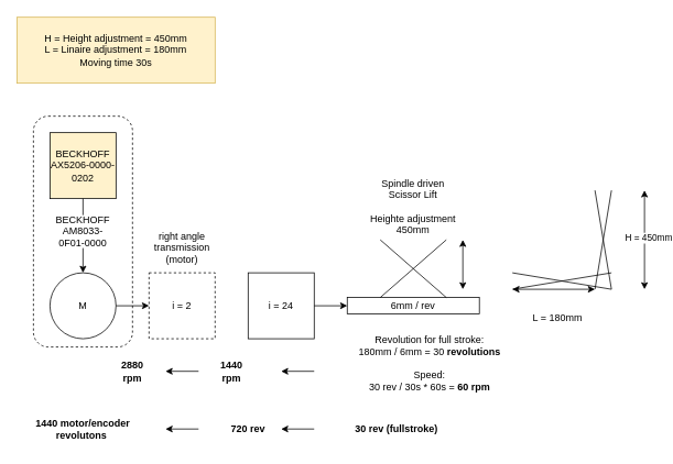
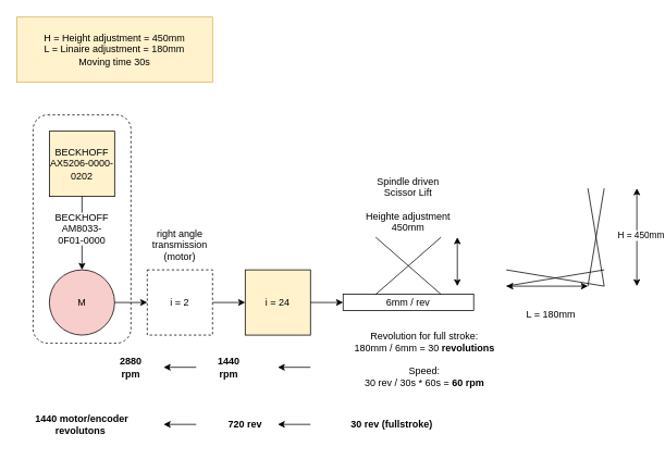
  <mxCell id="0" />
  <mxCell id="1" parent="0" />
  <mxCell id="2" value="&lt;div style=&quot;&quot;&gt;&lt;br&gt;&lt;/div&gt;" style="rounded=1;whiteSpace=wrap;html=1;dashed=1;fillColor=none;align=center;" parent="1" vertex="1"><mxGeometry x="40" y="140" width="120" height="280" as="geometry" /></mxCell>
  <mxCell id="3" value="H = Height adjustment = 450mm&lt;div&gt;L = Linaire adjustment = 180mm&lt;/div&gt;&lt;div&gt;Moving time 30s&lt;/div&gt;" style="text;html=1;align=center;verticalAlign=middle;whiteSpace=wrap;rounded=0;fillColor=#fff2cc;strokeColor=#d6b656;" parent="1" vertex="1"><mxGeometry x="20" y="20" width="240" height="80" as="geometry" /></mxCell>
  <mxCell id="4" value="i = 2" style="whiteSpace=wrap;html=1;aspect=fixed;dashed=1;" parent="1" vertex="1"><mxGeometry x="180" y="330" width="80" height="80" as="geometry" /></mxCell>
- <mxCell id="5" value="i = 24" style="whiteSpace=wrap;html=1;aspect=fixed;" parent="1" vertex="1"><mxGeometry x="300" y="330" width="80" height="80" as="geometry" /></mxCell>
- <mxCell id="6" value="M" style="ellipse;whiteSpace=wrap;html=1;aspect=fixed;" parent="1" vertex="1"><mxGeometry x="60" y="330" width="80" height="80" as="geometry" /></mxCell>
+ <mxCell id="5" value="i = 24" style="whiteSpace=wrap;html=1;aspect=fixed;fillColor=#fff2cc;" parent="1" vertex="1"><mxGeometry x="300" y="330" width="80" height="80" as="geometry" /></mxCell>
+ <mxCell id="6" value="M" style="ellipse;whiteSpace=wrap;html=1;aspect=fixed;fillColor=#f8cecc;" parent="1" vertex="1"><mxGeometry x="60" y="330" width="80" height="80" as="geometry" /></mxCell>
  <mxCell id="7" value="" style="endArrow=classic;html=1;rounded=0;exitX=1;exitY=0.5;exitDx=0;exitDy=0;entryX=0;entryY=0.5;entryDx=0;entryDy=0;" parent="1" source="6" target="4" edge="1"><mxGeometry width="50" height="50" relative="1" as="geometry"><mxPoint x="300" y="310" as="sourcePoint" /><mxPoint x="350" y="260" as="targetPoint" /></mxGeometry></mxCell>
+ <mxCell id="8" value="" style="endArrow=classic;html=1;rounded=0;exitX=1;exitY=0.5;exitDx=0;exitDy=0;entryX=0;entryY=0.5;entryDx=0;entryDy=0;" parent="1" source="4" target="5" edge="1"><mxGeometry width="50" height="50" relative="1" as="geometry"><mxPoint x="150" y="380" as="sourcePoint" /><mxPoint x="190" y="380" as="targetPoint" /></mxGeometry></mxCell>
  <mxCell id="9" value="&lt;div&gt;right angle transmission (motor)&lt;/div&gt;" style="text;html=1;align=center;verticalAlign=middle;whiteSpace=wrap;rounded=0;" parent="1" vertex="1"><mxGeometry x="180" y="270" width="80" height="60" as="geometry" /></mxCell>
  <mxCell id="10" value="" style="endArrow=classic;html=1;rounded=0;exitX=1;exitY=0.5;exitDx=0;exitDy=0;" parent="1" source="5" edge="1"><mxGeometry width="50" height="50" relative="1" as="geometry"><mxPoint x="420" y="370" as="sourcePoint" /><mxPoint x="420" y="370" as="targetPoint" /></mxGeometry></mxCell>
  <mxCell id="11" value="6mm / rev" style="rounded=0;whiteSpace=wrap;html=1;" parent="1" vertex="1"><mxGeometry x="420" y="360" width="160" height="20" as="geometry" /></mxCell>
  <mxCell id="12" value="Spindle driven Scissor Lift&lt;div&gt;&lt;br&gt;&lt;/div&gt;&lt;div&gt;Heighte&amp;nbsp;adjustment 450mm&lt;br&gt;&lt;/div&gt;" style="text;html=1;align=center;verticalAlign=middle;whiteSpace=wrap;rounded=0;" parent="1" vertex="1"><mxGeometry x="440" y="210" width="120" height="80" as="geometry" /></mxCell>
  <mxCell id="13" value="" style="endArrow=none;html=1;rounded=0;" parent="1" edge="1"><mxGeometry width="50" height="50" relative="1" as="geometry"><mxPoint x="620" y="350" as="sourcePoint" /><mxPoint x="740" y="330" as="targetPoint" /></mxGeometry></mxCell>
  <mxCell id="14" value="" style="endArrow=none;html=1;rounded=0;" parent="1" edge="1"><mxGeometry width="50" height="50" relative="1" as="geometry"><mxPoint x="740" y="350" as="sourcePoint" /><mxPoint x="620" y="330" as="targetPoint" /></mxGeometry></mxCell>
  <mxCell id="15" value="" style="endArrow=classic;startArrow=classic;html=1;rounded=0;" parent="1" edge="1"><mxGeometry width="50" height="50" relative="1" as="geometry"><mxPoint x="780" y="350" as="sourcePoint" /><mxPoint x="780" y="230" as="targetPoint" /></mxGeometry></mxCell>
  <mxCell id="16" value="H = 450mm" style="edgeLabel;html=1;align=center;verticalAlign=middle;resizable=0;points=[];" parent="15" vertex="1" connectable="0"><mxGeometry x="0.05" y="-4" relative="1" as="geometry"><mxPoint as="offset" /></mxGeometry></mxCell>
  <mxCell id="17" value="" style="endArrow=classic;startArrow=classic;html=1;rounded=0;" parent="1" edge="1"><mxGeometry width="50" height="50" relative="1" as="geometry"><mxPoint x="620" y="350" as="sourcePoint" /><mxPoint x="720" y="350" as="targetPoint" /></mxGeometry></mxCell>
  <mxCell id="18" value="L = 180mm" style="text;html=1;align=center;verticalAlign=middle;whiteSpace=wrap;rounded=0;" parent="1" vertex="1"><mxGeometry x="630" y="370" width="90" height="30" as="geometry" /></mxCell>
  <mxCell id="19" value="" style="endArrow=none;html=1;rounded=0;" parent="1" edge="1"><mxGeometry width="50" height="50" relative="1" as="geometry"><mxPoint x="720" y="350" as="sourcePoint" /><mxPoint x="740" y="230" as="targetPoint" /></mxGeometry></mxCell>
  <mxCell id="20" value="" style="endArrow=none;html=1;rounded=0;" parent="1" edge="1"><mxGeometry width="50" height="50" relative="1" as="geometry"><mxPoint x="740" y="350" as="sourcePoint" /><mxPoint x="720" y="230" as="targetPoint" /></mxGeometry></mxCell>
  <mxCell id="21" value="Revolution for full stroke:&lt;div&gt;180mm / 6mm = 30&lt;b&gt;&amp;nbsp;revolutions&lt;/b&gt;&lt;br&gt;&lt;br&gt;Speed:&lt;/div&gt;&lt;div&gt;30 rev / 30s * 60s = &lt;b&gt;60&amp;nbsp;rpm&lt;/b&gt;&lt;/div&gt;" style="text;html=1;align=center;verticalAlign=middle;whiteSpace=wrap;rounded=0;" parent="1" vertex="1"><mxGeometry x="420" y="380" width="200" height="120" as="geometry" /></mxCell>
  <mxCell id="22" value="&lt;div&gt;&lt;b&gt;1440 rpm&lt;/b&gt;&lt;/div&gt;" style="text;html=1;align=center;verticalAlign=middle;whiteSpace=wrap;rounded=0;fontColor=#000000;" parent="1" vertex="1"><mxGeometry x="260" y="430" width="40" height="40" as="geometry" /></mxCell>
  <mxCell id="23" value="&lt;div&gt;&lt;b&gt;2880 rpm&lt;/b&gt;&lt;/div&gt;" style="text;html=1;align=center;verticalAlign=middle;whiteSpace=wrap;rounded=0;fontColor=#000000;" parent="1" vertex="1"><mxGeometry x="140" y="430" width="40" height="40" as="geometry" /></mxCell>
  <mxCell id="24" value="" style="endArrow=classic;html=1;rounded=0;" parent="1" edge="1"><mxGeometry width="50" height="50" relative="1" as="geometry"><mxPoint x="380" y="449.5" as="sourcePoint" /><mxPoint x="340" y="449.5" as="targetPoint" /></mxGeometry></mxCell>
  <mxCell id="25" value="" style="endArrow=classic;html=1;rounded=0;" parent="1" edge="1"><mxGeometry width="50" height="50" relative="1" as="geometry"><mxPoint x="240" y="449.5" as="sourcePoint" /><mxPoint x="200" y="449.5" as="targetPoint" /></mxGeometry></mxCell>
  <mxCell id="26" value="" style="endArrow=none;html=1;rounded=0;exitX=0.25;exitY=0;exitDx=0;exitDy=0;" parent="1" source="11" edge="1"><mxGeometry width="50" height="50" relative="1" as="geometry"><mxPoint x="520" y="360" as="sourcePoint" /><mxPoint x="540" y="290" as="targetPoint" /></mxGeometry></mxCell>
  <mxCell id="27" value="" style="endArrow=none;html=1;rounded=0;" parent="1" edge="1"><mxGeometry width="50" height="50" relative="1" as="geometry"><mxPoint x="540" y="360" as="sourcePoint" /><mxPoint x="460" y="290" as="targetPoint" /></mxGeometry></mxCell>
  <mxCell id="28" value="" style="endArrow=classic;startArrow=classic;html=1;rounded=0;" parent="1" edge="1"><mxGeometry width="50" height="50" relative="1" as="geometry"><mxPoint x="560" y="350" as="sourcePoint" /><mxPoint x="560" y="290" as="targetPoint" /></mxGeometry></mxCell>
  <mxCell id="29" value="&lt;div&gt;BECKHOFF&lt;/div&gt;AX5206-0000-0202" style="whiteSpace=wrap;html=1;aspect=fixed;fillColor=#fff2cc;" parent="1" vertex="1"><mxGeometry x="60" y="160" width="80" height="80" as="geometry" /></mxCell>
  <mxCell id="30" value="" style="endArrow=classic;html=1;rounded=0;entryX=0.5;entryY=0;entryDx=0;entryDy=0;exitX=0.5;exitY=1;exitDx=0;exitDy=0;" parent="1" source="29" target="6" edge="1"><mxGeometry width="50" height="50" relative="1" as="geometry"><mxPoint x="380" y="450" as="sourcePoint" /><mxPoint x="430" y="400" as="targetPoint" /></mxGeometry></mxCell>
  <mxCell id="31" value="&lt;div&gt;BECKHOFF&lt;/div&gt;AM8033-0F01-0000" style="text;html=1;align=center;verticalAlign=middle;whiteSpace=wrap;rounded=0;fillColor=default;" parent="1" vertex="1"><mxGeometry x="60" y="260" width="80" height="40" as="geometry" /></mxCell>
  <mxCell id="32" value="&lt;b&gt;720 rev&lt;/b&gt;" style="text;html=1;align=center;verticalAlign=middle;whiteSpace=wrap;rounded=0;fontColor=#000000;" vertex="1" parent="1"><mxGeometry x="260" y="500" width="80" height="40" as="geometry" /></mxCell>
  <mxCell id="33" value="&lt;div&gt;&lt;b&gt;1440 motor/encoder revolutons&amp;nbsp;&lt;/b&gt;&lt;/div&gt;" style="text;html=1;align=center;verticalAlign=middle;whiteSpace=wrap;rounded=0;fontColor=#000000;" vertex="1" parent="1"><mxGeometry x="20" y="500" width="160" height="40" as="geometry" /></mxCell>
  <mxCell id="34" value="" style="endArrow=classic;html=1;rounded=0;" edge="1" parent="1"><mxGeometry width="50" height="50" relative="1" as="geometry"><mxPoint x="380" y="519.5" as="sourcePoint" /><mxPoint x="340" y="519.5" as="targetPoint" /></mxGeometry></mxCell>
  <mxCell id="35" value="" style="endArrow=classic;html=1;rounded=0;" edge="1" parent="1"><mxGeometry width="50" height="50" relative="1" as="geometry"><mxPoint x="240" y="519.5" as="sourcePoint" /><mxPoint x="200" y="519.5" as="targetPoint" /></mxGeometry></mxCell>
  <mxCell id="36" value="&lt;div&gt;&lt;b&gt;30 rev (fullstroke)&lt;/b&gt;&lt;/div&gt;" style="text;html=1;align=center;verticalAlign=middle;whiteSpace=wrap;rounded=0;fontColor=#000000;" vertex="1" parent="1"><mxGeometry x="420" y="500" width="120" height="40" as="geometry" /></mxCell>
